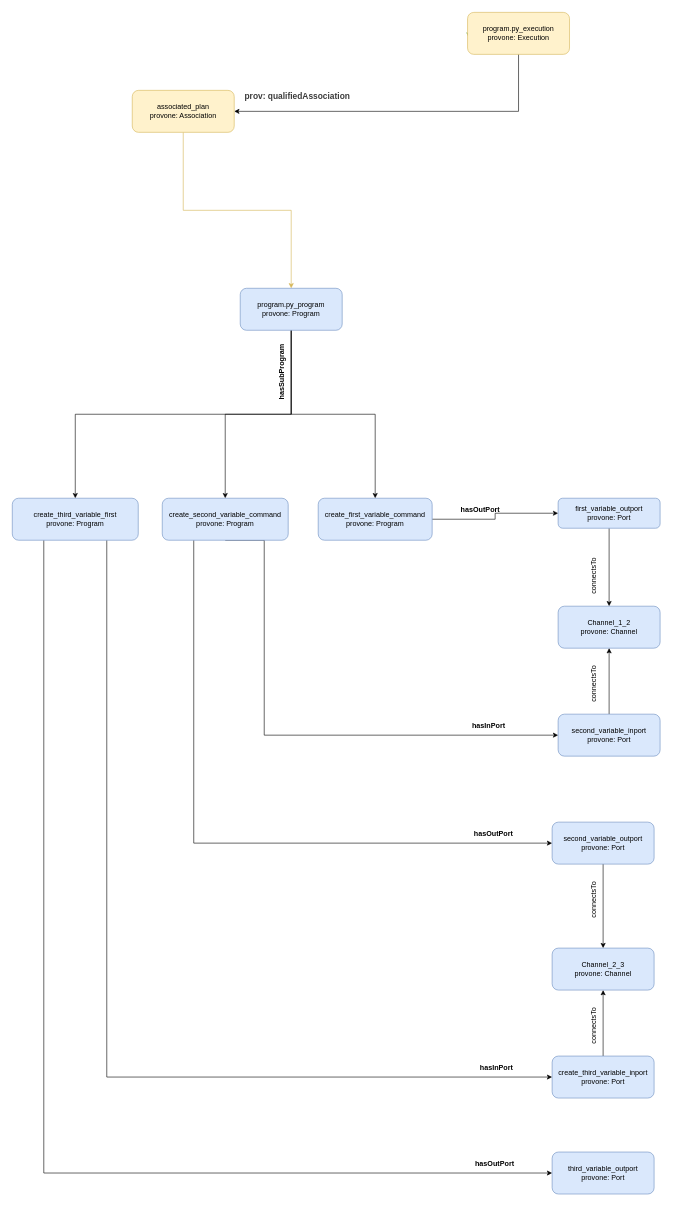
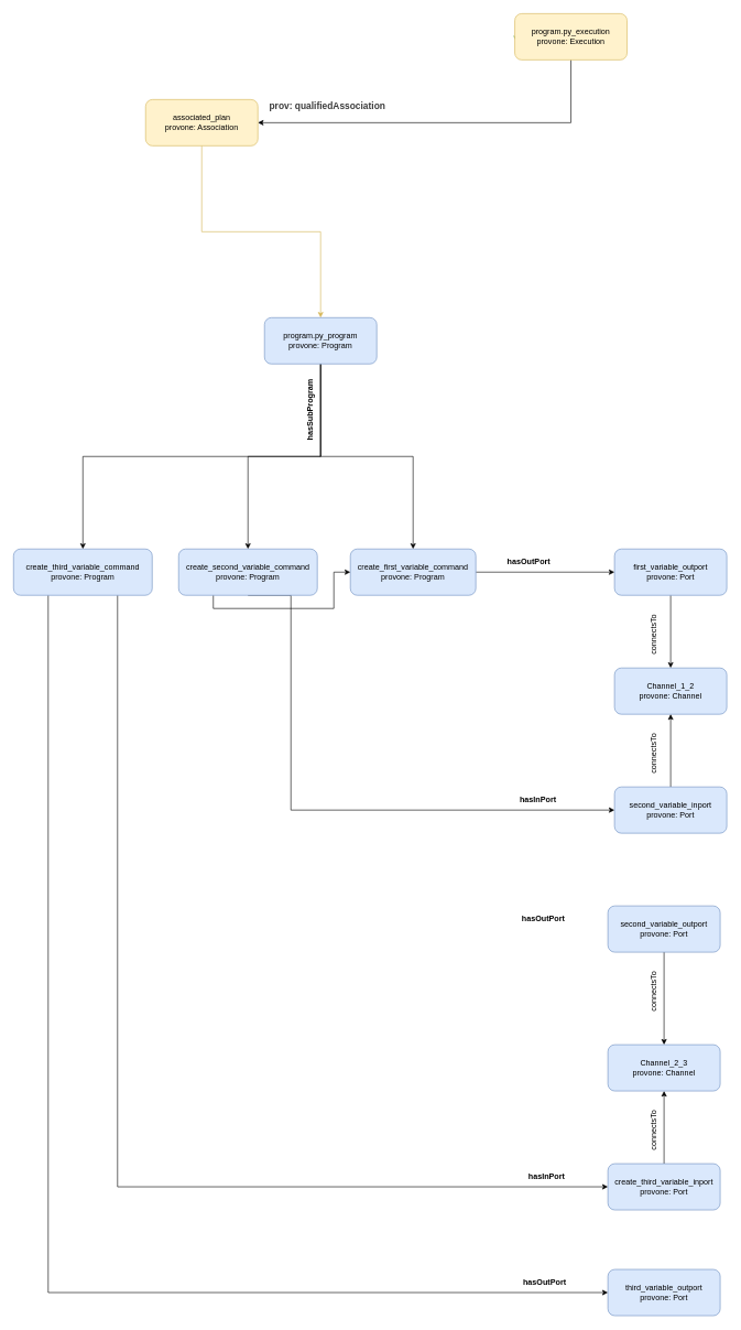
  <mxCell id="0" />
  <mxCell id="1" parent="0" />
  <mxCell id="2" style="edgeStyle=orthogonalEdgeStyle;rounded=0;orthogonalLoop=1;jettySize=auto;html=1;exitX=0;exitY=0.5;exitDx=0;exitDy=0;entryX=0.012;entryY=0.6;entryDx=0;entryDy=0;strokeColor=#82B366;entryPerimeter=0;" parent="1" source="4" target="4" edge="1"><mxGeometry relative="1" as="geometry" /></mxCell>
  <mxCell id="3" style="edgeStyle=orthogonalEdgeStyle;rounded=0;orthogonalLoop=1;jettySize=auto;html=1;exitX=0.5;exitY=1;exitDx=0;exitDy=0;entryX=1;entryY=0.5;entryDx=0;entryDy=0;" parent="1" source="4" target="6" edge="1"><mxGeometry relative="1" as="geometry" /></mxCell>
  <mxCell id="4" value="&lt;div&gt;program.py_execution&lt;/div&gt;&lt;div&gt;provone: Execution&lt;br&gt;&lt;/div&gt;" style="rounded=1;whiteSpace=wrap;html=1;fontSize=12;glass=0;strokeWidth=1;shadow=0;fillColor=#fff2cc;strokeColor=#d6b656;" parent="1" vertex="1"><mxGeometry x="779" y="20" width="170" height="70" as="geometry" /></mxCell>
  <mxCell id="5" value="" style="edgeStyle=orthogonalEdgeStyle;rounded=0;orthogonalLoop=1;jettySize=auto;html=1;entryX=0.5;entryY=0;entryDx=0;entryDy=0;exitX=0.5;exitY=1;exitDx=0;exitDy=0;fillColor=#fff2cc;strokeColor=#d6b656;" parent="1" source="6" target="10" edge="1"><mxGeometry relative="1" as="geometry"><mxPoint x="810" y="300" as="targetPoint" /></mxGeometry></mxCell>
  <mxCell id="6" value="&lt;div&gt;associated_plan&lt;/div&gt;&lt;div&gt;provone: Association&lt;/div&gt;" style="rounded=1;whiteSpace=wrap;html=1;fontSize=12;glass=0;strokeWidth=1;shadow=0;fillColor=#fff2cc;strokeColor=#d6b656;" parent="1" vertex="1"><mxGeometry x="220" y="150" width="170" height="70" as="geometry" /></mxCell>
  <mxCell id="7" value="" style="edgeStyle=orthogonalEdgeStyle;rounded=0;orthogonalLoop=1;jettySize=auto;html=1;" parent="1" source="10" target="12" edge="1"><mxGeometry relative="1" as="geometry" /></mxCell>
  <mxCell id="8" style="edgeStyle=orthogonalEdgeStyle;rounded=0;orthogonalLoop=1;jettySize=auto;html=1;entryX=0.5;entryY=0;entryDx=0;entryDy=0;" parent="1" source="10" target="21" edge="1"><mxGeometry relative="1" as="geometry" /></mxCell>
  <mxCell id="9" style="edgeStyle=orthogonalEdgeStyle;rounded=0;orthogonalLoop=1;jettySize=auto;html=1;exitX=0.5;exitY=1;exitDx=0;exitDy=0;" parent="1" source="10" target="29" edge="1"><mxGeometry relative="1" as="geometry" /></mxCell>
  <mxCell id="10" value="&lt;div&gt;&lt;span&gt;program.py_program&lt;/span&gt;&lt;/div&gt;&lt;div&gt;&lt;span&gt;provone: Program&lt;/span&gt;&lt;br&gt;&lt;/div&gt;" style="rounded=1;whiteSpace=wrap;html=1;fontSize=12;glass=0;strokeWidth=1;shadow=0;fillColor=#dae8fc;strokeColor=#6c8ebf;" parent="1" vertex="1"><mxGeometry x="400" y="480" width="170" height="70" as="geometry" /></mxCell>
  <mxCell id="11" value="" style="edgeStyle=orthogonalEdgeStyle;rounded=0;orthogonalLoop=1;jettySize=auto;html=1;" parent="1" source="12" target="14" edge="1"><mxGeometry relative="1" as="geometry" /></mxCell>
  <mxCell id="12" value="&lt;div&gt;&lt;span&gt;create_first_variable_command&lt;br&gt;provone: Program&lt;/span&gt;&lt;br&gt;&lt;/div&gt;" style="rounded=1;whiteSpace=wrap;html=1;fontSize=12;glass=0;strokeWidth=1;shadow=0;fillColor=#dae8fc;strokeColor=#6c8ebf;" parent="1" vertex="1"><mxGeometry x="530" y="830" width="190" height="70" as="geometry" /></mxCell>
  <mxCell id="13" value="" style="edgeStyle=orthogonalEdgeStyle;rounded=0;orthogonalLoop=1;jettySize=auto;html=1;" parent="1" source="14" target="15" edge="1"><mxGeometry relative="1" as="geometry" /></mxCell>
- <mxCell id="14" value="&lt;div&gt;first_variable_outport&lt;/div&gt;&lt;div&gt;&lt;span&gt;provone: Port&lt;/span&gt;&lt;br&gt;&lt;/div&gt;" style="rounded=1;whiteSpace=wrap;html=1;fontSize=12;glass=0;strokeWidth=1;shadow=0;fillColor=#dae8fc;strokeColor=#6c8ebf;" parent="1" vertex="1"><mxGeometry x="930" y="830" width="170" height="50" as="geometry" /></mxCell>
+ <mxCell id="14" value="&lt;div&gt;first_variable_outport&lt;/div&gt;&lt;div&gt;&lt;span&gt;provone: Port&lt;/span&gt;&lt;br&gt;&lt;/div&gt;" style="rounded=1;whiteSpace=wrap;html=1;fontSize=12;glass=0;strokeWidth=1;shadow=0;fillColor=#dae8fc;strokeColor=#6c8ebf;" parent="1" vertex="1"><mxGeometry x="930" y="830" width="170" height="70" as="geometry" /></mxCell>
  <mxCell id="15" value="&lt;div&gt;Channel_1_2&lt;/div&gt;&lt;div&gt;&lt;span&gt;provone: Channel&lt;/span&gt;&lt;br&gt;&lt;/div&gt;" style="rounded=1;whiteSpace=wrap;html=1;fontSize=12;glass=0;strokeWidth=1;shadow=0;fillColor=#dae8fc;strokeColor=#6c8ebf;" parent="1" vertex="1"><mxGeometry x="930" y="1010" width="170" height="70" as="geometry" /></mxCell>
  <mxCell id="16" value="&lt;font style=&quot;font-size: 14px&quot; color=&quot;#3b3b3b&quot;&gt;&lt;b&gt;prov: qualifiedAssociation&lt;/b&gt;&lt;/font&gt;" style="text;html=1;align=center;verticalAlign=middle;resizable=0;points=[];autosize=1;" parent="1" vertex="1"><mxGeometry x="400" y="150" width="190" height="20" as="geometry" /></mxCell>
  <mxCell id="17" value="hasSubProgram" style="text;html=1;align=center;verticalAlign=middle;resizable=0;points=[];autosize=1;rotation=-90;fontStyle=1" parent="1" vertex="1"><mxGeometry x="415" y="610" width="110" height="20" as="geometry" /></mxCell>
  <mxCell id="18" value="hasOutPort" style="text;html=1;align=center;verticalAlign=middle;resizable=0;points=[];autosize=1;fontStyle=1" parent="1" vertex="1"><mxGeometry x="760" y="840" width="80" height="20" as="geometry" /></mxCell>
  <mxCell id="19" style="edgeStyle=orthogonalEdgeStyle;rounded=0;orthogonalLoop=1;jettySize=auto;html=1;exitX=0.5;exitY=1;exitDx=0;exitDy=0;entryX=0;entryY=0.5;entryDx=0;entryDy=0;" parent="1" source="21" target="23" edge="1"><mxGeometry relative="1" as="geometry"><Array as="points"><mxPoint x="440" y="900" /><mxPoint x="440" y="1225" /></Array></mxGeometry></mxCell>
- <mxCell id="20" style="edgeStyle=orthogonalEdgeStyle;rounded=0;orthogonalLoop=1;jettySize=auto;html=1;exitX=0.25;exitY=1;exitDx=0;exitDy=0;entryX=0;entryY=0.5;entryDx=0;entryDy=0;" parent="1" source="21" target="35" edge="1"><mxGeometry relative="1" as="geometry" /></mxCell>
+ <mxCell id="20" style="edgeStyle=orthogonalEdgeStyle;rounded=0;orthogonalLoop=1;jettySize=auto;html=1;exitX=0.25;exitY=1;exitDx=0;exitDy=0;" parent="1" source="21" target="12" edge="1"><mxGeometry relative="1" as="geometry" /></mxCell>
  <mxCell id="21" value="&lt;div&gt;&lt;span&gt;create_second_variable_command&lt;br&gt;provone: Program&lt;/span&gt;&lt;br&gt;&lt;/div&gt;" style="rounded=1;whiteSpace=wrap;html=1;fontSize=12;glass=0;strokeWidth=1;shadow=0;fillColor=#dae8fc;strokeColor=#6c8ebf;" parent="1" vertex="1"><mxGeometry x="270" y="830" width="210" height="70" as="geometry" /></mxCell>
  <mxCell id="22" style="edgeStyle=orthogonalEdgeStyle;rounded=0;orthogonalLoop=1;jettySize=auto;html=1;exitX=0.5;exitY=0;exitDx=0;exitDy=0;entryX=0.5;entryY=1;entryDx=0;entryDy=0;" parent="1" source="23" target="15" edge="1"><mxGeometry relative="1" as="geometry" /></mxCell>
  <mxCell id="23" value="&lt;div&gt;second_variable_inport&lt;/div&gt;&lt;div&gt;&lt;span&gt;provone: Port&lt;/span&gt;&lt;br&gt;&lt;/div&gt;" style="rounded=1;whiteSpace=wrap;html=1;fontSize=12;glass=0;strokeWidth=1;shadow=0;fillColor=#dae8fc;strokeColor=#6c8ebf;" parent="1" vertex="1"><mxGeometry x="930" y="1190" width="170" height="70" as="geometry" /></mxCell>
  <mxCell id="24" value="hasInPort" style="text;html=1;align=center;verticalAlign=middle;resizable=0;points=[];autosize=1;fontStyle=1" parent="1" vertex="1"><mxGeometry x="779" y="1200" width="70" height="20" as="geometry" /></mxCell>
  <mxCell id="25" value="connectsTo" style="text;html=1;align=center;verticalAlign=middle;resizable=0;points=[];autosize=1;rotation=-90;" parent="1" vertex="1"><mxGeometry x="950" y="1130" width="80" height="20" as="geometry" /></mxCell>
  <mxCell id="26" value="connectsTo" style="text;html=1;align=center;verticalAlign=middle;resizable=0;points=[];autosize=1;rotation=-90;" parent="1" vertex="1"><mxGeometry x="950" y="950" width="80" height="20" as="geometry" /></mxCell>
  <mxCell id="27" style="edgeStyle=orthogonalEdgeStyle;rounded=0;orthogonalLoop=1;jettySize=auto;html=1;exitX=0.75;exitY=1;exitDx=0;exitDy=0;entryX=0;entryY=0.5;entryDx=0;entryDy=0;" parent="1" source="29" target="31" edge="1"><mxGeometry relative="1" as="geometry" /></mxCell>
  <mxCell id="28" style="edgeStyle=orthogonalEdgeStyle;rounded=0;orthogonalLoop=1;jettySize=auto;html=1;exitX=0.25;exitY=1;exitDx=0;exitDy=0;entryX=0;entryY=0.5;entryDx=0;entryDy=0;" parent="1" source="29" target="39" edge="1"><mxGeometry relative="1" as="geometry" /></mxCell>
- <mxCell id="29" value="&lt;div&gt;&lt;span&gt;create_third_variable_first&lt;br&gt;provone: Program&lt;/span&gt;&lt;br&gt;&lt;/div&gt;" style="rounded=1;whiteSpace=wrap;html=1;fontSize=12;glass=0;strokeWidth=1;shadow=0;fillColor=#dae8fc;strokeColor=#6c8ebf;" parent="1" vertex="1"><mxGeometry x="20" y="830" width="210" height="70" as="geometry" /></mxCell>
+ <mxCell id="29" value="&lt;div&gt;&lt;span&gt;create_third_variable_command&lt;br&gt;provone: Program&lt;/span&gt;&lt;br&gt;&lt;/div&gt;" style="rounded=1;whiteSpace=wrap;html=1;fontSize=12;glass=0;strokeWidth=1;shadow=0;fillColor=#dae8fc;strokeColor=#6c8ebf;" parent="1" vertex="1"><mxGeometry x="20" y="830" width="210" height="70" as="geometry" /></mxCell>
  <mxCell id="30" style="edgeStyle=orthogonalEdgeStyle;rounded=0;orthogonalLoop=1;jettySize=auto;html=1;exitX=0.5;exitY=0;exitDx=0;exitDy=0;" parent="1" source="31" target="36" edge="1"><mxGeometry relative="1" as="geometry" /></mxCell>
  <mxCell id="31" value="&lt;div&gt;create_third_variable_inport&lt;/div&gt;&lt;div&gt;&lt;span&gt;provone: Port&lt;/span&gt;&lt;br&gt;&lt;/div&gt;" style="rounded=1;whiteSpace=wrap;html=1;fontSize=12;glass=0;strokeWidth=1;shadow=0;fillColor=#dae8fc;strokeColor=#6c8ebf;" parent="1" vertex="1"><mxGeometry x="920" y="1760" width="170" height="70" as="geometry" /></mxCell>
  <mxCell id="32" value="hasInPort" style="text;html=1;align=center;verticalAlign=middle;resizable=0;points=[];autosize=1;fontStyle=1" parent="1" vertex="1"><mxGeometry x="791.5" y="1770" width="70" height="20" as="geometry" /></mxCell>
  <mxCell id="33" value="connectsTo" style="text;html=1;align=center;verticalAlign=middle;resizable=0;points=[];autosize=1;rotation=-90;" parent="1" vertex="1"><mxGeometry x="950" y="1700" width="80" height="20" as="geometry" /></mxCell>
  <mxCell id="34" value="" style="edgeStyle=orthogonalEdgeStyle;rounded=0;orthogonalLoop=1;jettySize=auto;html=1;" parent="1" source="35" target="36" edge="1"><mxGeometry relative="1" as="geometry" /></mxCell>
  <mxCell id="35" value="&lt;div&gt;second_variable_outport&lt;/div&gt;&lt;div&gt;&lt;span&gt;provone: Port&lt;/span&gt;&lt;br&gt;&lt;/div&gt;" style="rounded=1;whiteSpace=wrap;html=1;fontSize=12;glass=0;strokeWidth=1;shadow=0;fillColor=#dae8fc;strokeColor=#6c8ebf;" parent="1" vertex="1"><mxGeometry x="920" y="1370" width="170" height="70" as="geometry" /></mxCell>
  <mxCell id="36" value="&lt;div&gt;Channel_2_3&lt;/div&gt;&lt;div&gt;&lt;span&gt;provone: Channel&lt;/span&gt;&lt;br&gt;&lt;/div&gt;" style="rounded=1;whiteSpace=wrap;html=1;fontSize=12;glass=0;strokeWidth=1;shadow=0;fillColor=#dae8fc;strokeColor=#6c8ebf;" parent="1" vertex="1"><mxGeometry x="920" y="1580" width="170" height="70" as="geometry" /></mxCell>
  <mxCell id="37" value="hasOutPort" style="text;html=1;align=center;verticalAlign=middle;resizable=0;points=[];autosize=1;fontStyle=1" parent="1" vertex="1"><mxGeometry x="781.5" y="1380" width="80" height="20" as="geometry" /></mxCell>
  <mxCell id="38" value="connectsTo" style="text;html=1;align=center;verticalAlign=middle;resizable=0;points=[];autosize=1;rotation=-90;" parent="1" vertex="1"><mxGeometry x="949" y="1490" width="80" height="20" as="geometry" /></mxCell>
  <mxCell id="39" value="&lt;div&gt;third_variable_outport&lt;/div&gt;&lt;div&gt;&lt;span&gt;provone: Port&lt;/span&gt;&lt;br&gt;&lt;/div&gt;" style="rounded=1;whiteSpace=wrap;html=1;fontSize=12;glass=0;strokeWidth=1;shadow=0;fillColor=#dae8fc;strokeColor=#6c8ebf;" parent="1" vertex="1"><mxGeometry x="920" y="1920" width="170" height="70" as="geometry" /></mxCell>
  <mxCell id="40" value="hasOutPort" style="text;html=1;align=center;verticalAlign=middle;resizable=0;points=[];autosize=1;fontStyle=1" parent="1" vertex="1"><mxGeometry x="784" y="1930" width="80" height="20" as="geometry" /></mxCell>
